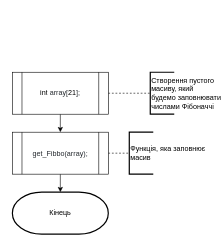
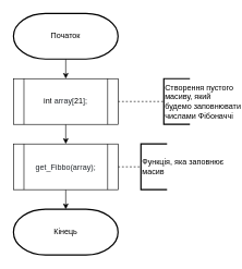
  <mxCell id="0" />
  <mxCell id="1" parent="0" />
+ <mxCell id="2" style="edgeStyle=orthogonalEdgeStyle;rounded=0;orthogonalLoop=1;jettySize=auto;html=1;exitX=0.5;exitY=1;exitDx=0;exitDy=0;exitPerimeter=0;entryX=0.5;entryY=0;entryDx=0;entryDy=0;" parent="1" source="3" target="6" edge="1"><mxGeometry relative="1" as="geometry" /></mxCell>
+ <mxCell id="3" value="Початок" style="strokeWidth=2;html=1;shape=mxgraph.flowchart.terminator;whiteSpace=wrap;" parent="1" vertex="1"><mxGeometry x="20" y="20" width="160" height="70" as="geometry" /></mxCell>
  <mxCell id="4" style="edgeStyle=orthogonalEdgeStyle;rounded=0;orthogonalLoop=1;jettySize=auto;html=1;exitX=0.5;exitY=1;exitDx=0;exitDy=0;entryX=0.5;entryY=0;entryDx=0;entryDy=0;" parent="1" source="6" target="9" edge="1"><mxGeometry relative="1" as="geometry" /></mxCell>
  <mxCell id="5" style="edgeStyle=orthogonalEdgeStyle;rounded=0;orthogonalLoop=1;jettySize=auto;html=1;exitX=1;exitY=0.5;exitDx=0;exitDy=0;entryX=0;entryY=0.5;entryDx=0;entryDy=0;entryPerimeter=0;dashed=1;endArrow=none;endFill=0;" parent="1" source="6" target="11" edge="1"><mxGeometry relative="1" as="geometry" /></mxCell>
  <mxCell id="6" value="&lt;span class=&quot;pl-k&quot; style=&quot;box-sizing: border-box ; font-family: , &amp;#34;consolas&amp;#34; , &amp;#34;liberation mono&amp;#34; , &amp;#34;menlo&amp;#34; , monospace ; background-color: rgb(255 , 255 , 255)&quot;&gt;int&lt;/span&gt;&lt;span style=&quot;color: rgb(36 , 41 , 46) ; font-family: , &amp;#34;consolas&amp;#34; , &amp;#34;liberation mono&amp;#34; , &amp;#34;menlo&amp;#34; , monospace ; background-color: rgb(255 , 255 , 255)&quot;&gt; array[&lt;/span&gt;&lt;span class=&quot;pl-c1&quot; style=&quot;box-sizing: border-box ; font-family: , &amp;#34;consolas&amp;#34; , &amp;#34;liberation mono&amp;#34; , &amp;#34;menlo&amp;#34; , monospace ; background-color: rgb(255 , 255 , 255)&quot;&gt;21&lt;/span&gt;&lt;span style=&quot;color: rgb(36 , 41 , 46) ; font-family: , &amp;#34;consolas&amp;#34; , &amp;#34;liberation mono&amp;#34; , &amp;#34;menlo&amp;#34; , monospace ; background-color: rgb(255 , 255 , 255)&quot;&gt;];&lt;/span&gt;" style="shape=process;whiteSpace=wrap;html=1;backgroundOutline=1;" parent="1" vertex="1"><mxGeometry x="20" y="120" width="160" height="70" as="geometry" /></mxCell>
  <mxCell id="7" style="edgeStyle=orthogonalEdgeStyle;rounded=0;orthogonalLoop=1;jettySize=auto;html=1;exitX=0.5;exitY=1;exitDx=0;exitDy=0;entryX=0.5;entryY=0;entryDx=0;entryDy=0;entryPerimeter=0;" parent="1" source="9" target="10" edge="1"><mxGeometry relative="1" as="geometry" /></mxCell>
  <mxCell id="8" style="edgeStyle=orthogonalEdgeStyle;rounded=0;orthogonalLoop=1;jettySize=auto;html=1;exitX=1;exitY=0.5;exitDx=0;exitDy=0;entryX=0;entryY=0.5;entryDx=0;entryDy=0;entryPerimeter=0;dashed=1;endArrow=none;endFill=0;" parent="1" source="9" target="12" edge="1"><mxGeometry relative="1" as="geometry" /></mxCell>
  <mxCell id="9" value="&lt;table class=&quot;highlight tab-size js-file-line-container&quot; style=&quot;border-spacing: 0px ; border-collapse: collapse ; color: rgb(36 , 41 , 46) ; font-family: , &amp;#34;blinkmacsystemfont&amp;#34; , &amp;#34;segoe ui&amp;#34; , &amp;#34;helvetica&amp;#34; , &amp;#34;arial&amp;#34; , sans-serif , &amp;#34;apple color emoji&amp;#34; , &amp;#34;segoe ui emoji&amp;#34; ; font-size: 14px ; background-color: rgb(255 , 255 , 255)&quot;&gt;&lt;tbody style=&quot;box-sizing: border-box&quot;&gt;&lt;tr style=&quot;box-sizing: border-box&quot;&gt;&lt;/tr&gt;&lt;tr style=&quot;box-sizing: border-box&quot;&gt;&lt;td id=&quot;LC7&quot; class=&quot;blob-code blob-code-inner js-file-line&quot; style=&quot;box-sizing: border-box ; padding: 0px 10px ; position: relative ; line-height: 20px ; vertical-align: top ; overflow: visible ; font-family: , &amp;#34;consolas&amp;#34; , &amp;#34;liberation mono&amp;#34; , &amp;#34;menlo&amp;#34; , monospace ; font-size: 12px ; overflow-wrap: normal&quot;&gt;&lt;span class=&quot;pl-c1&quot; style=&quot;box-sizing: border-box&quot;&gt;get_Fibbo&lt;/span&gt;(array);&lt;/td&gt;&lt;/tr&gt;&lt;tr style=&quot;box-sizing: border-box&quot;&gt;&lt;td id=&quot;L8&quot; class=&quot;blob-num js-line-number&quot; style=&quot;box-sizing: border-box ; padding: 0px 10px ; width: 50px ; min-width: 50px ; font-family: , &amp;#34;consolas&amp;#34; , &amp;#34;liberation mono&amp;#34; , &amp;#34;menlo&amp;#34; , monospace ; font-size: 12px ; line-height: 20px ; text-align: right ; vertical-align: top ; cursor: pointer&quot;&gt;&lt;/td&gt;&lt;/tr&gt;&lt;/tbody&gt;&lt;/table&gt;" style="shape=process;whiteSpace=wrap;html=1;backgroundOutline=1;" parent="1" vertex="1"><mxGeometry x="20" y="220" width="160" height="70" as="geometry" /></mxCell>
  <mxCell id="10" value="Кінець" style="strokeWidth=2;html=1;shape=mxgraph.flowchart.terminator;whiteSpace=wrap;" parent="1" vertex="1"><mxGeometry x="20" y="320" width="160" height="70" as="geometry" /></mxCell>
  <mxCell id="11" value="Створення пустого&lt;br&gt;масиву, який&lt;br&gt;будемо заповнювати&lt;br&gt;числами Фібоначчі" style="strokeWidth=2;html=1;shape=mxgraph.flowchart.annotation_1;align=left;pointerEvents=1;" parent="1" vertex="1"><mxGeometry x="250" y="120" width="40" height="70" as="geometry" /></mxCell>
  <mxCell id="12" value="Функція, яка заповнює&amp;nbsp;&lt;br&gt;масив" style="strokeWidth=2;html=1;shape=mxgraph.flowchart.annotation_1;align=left;pointerEvents=1;" parent="1" vertex="1"><mxGeometry x="215" y="220" width="40" height="70" as="geometry" /></mxCell>
